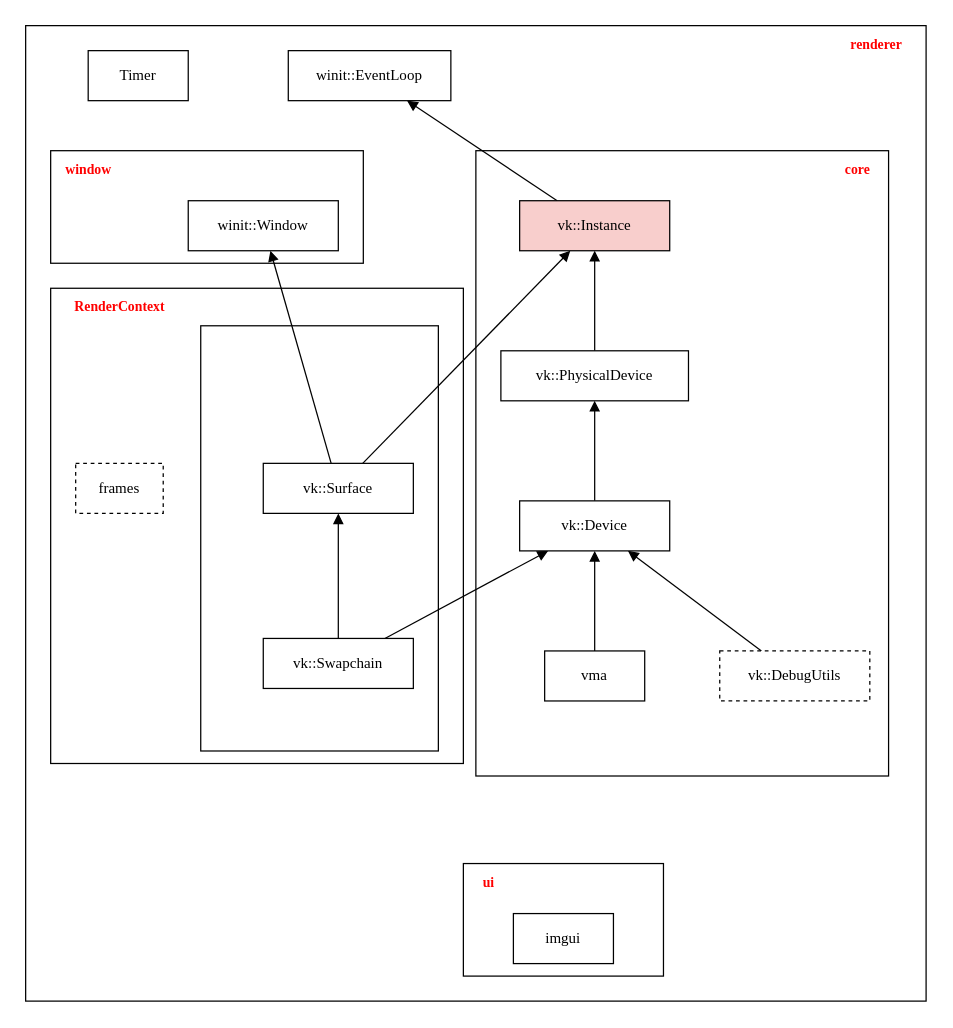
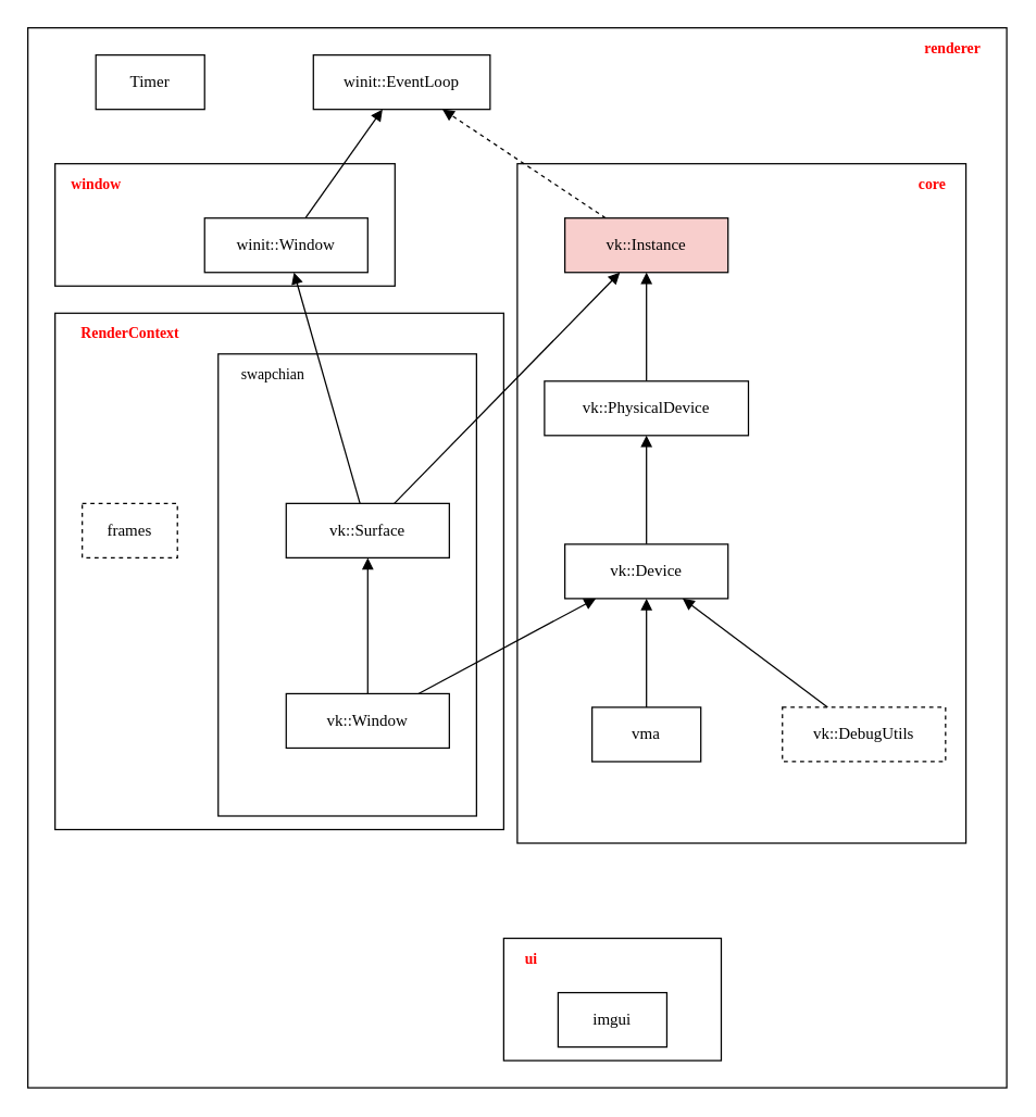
  <mxCell id="0" />
  <mxCell id="1" parent="0" />
  <mxCell id="2" value="" style="rounded=0;whiteSpace=wrap;html=1;fontFamily=Helvetica;fontSize=11;fontColor=default;arcSize=3;" vertex="1" parent="1"><mxGeometry x="20" y="20" width="720" height="780" as="geometry" /></mxCell>
  <mxCell id="3" value="" style="rounded=0;whiteSpace=wrap;html=1;fontFamily=Helvetica;fontSize=11;fontColor=default;" vertex="1" parent="1"><mxGeometry x="40" y="120" width="250" height="90" as="geometry" /></mxCell>
  <mxCell id="4" value="" style="rounded=0;whiteSpace=wrap;html=1;fontFamily=Lucida Console;fontSize=11;fontColor=default;arcSize=5;" vertex="1" parent="1"><mxGeometry x="380" y="120" width="330" height="500" as="geometry" /></mxCell>
  <mxCell id="5" value="" style="rounded=0;whiteSpace=wrap;html=1;fontFamily=Lucida Console;fontSize=11;fontColor=default;" vertex="1" parent="1"><mxGeometry x="370" y="690" width="160" height="90" as="geometry" /></mxCell>
  <mxCell id="6" value="" style="rounded=0;whiteSpace=wrap;html=1;fontFamily=Lucida Console;fontSize=11;fontColor=default;arcSize=4;" vertex="1" parent="1"><mxGeometry x="40" y="230" width="330" height="380" as="geometry" /></mxCell>
  <mxCell id="7" value="" style="rounded=0;whiteSpace=wrap;html=1;fontFamily=Lucida Console;fontSize=11;fontColor=default;" vertex="1" parent="1"><mxGeometry x="160" y="260" width="190" height="340" as="geometry" /></mxCell>
  <mxCell id="8" value="winit::EventLoop" style="rounded=0;whiteSpace=wrap;html=1;fontFamily=Lucida Console;" vertex="1" parent="1"><mxGeometry x="230" y="40" width="130" height="40" as="geometry" /></mxCell>
- <mxCell id="9" style="rounded=0;orthogonalLoop=1;jettySize=auto;html=1;endArrow=block;endFill=1;fontFamily=Lucida Console;" edge="1" parent="1" source="10" target="8"><mxGeometry relative="1" as="geometry" /></mxCell>
+ <mxCell id="9" style="rounded=0;orthogonalLoop=1;jettySize=auto;html=1;endArrow=block;endFill=1;fontFamily=Lucida Console;dashed=1;" edge="1" parent="1" source="10" target="8"><mxGeometry relative="1" as="geometry" /></mxCell>
  <mxCell id="10" value="vk::Instance" style="rounded=0;whiteSpace=wrap;html=1;fontFamily=Lucida Console;fillColor=#f8cecc;" vertex="1" parent="1"><mxGeometry x="415" y="160" width="120" height="40" as="geometry" /></mxCell>
  <mxCell id="11" style="edgeStyle=none;shape=connector;rounded=0;orthogonalLoop=1;jettySize=auto;html=1;labelBackgroundColor=default;strokeColor=default;align=center;verticalAlign=middle;fontFamily=Lucida Console;fontSize=11;fontColor=default;endArrow=block;endFill=1;" edge="1" parent="1" source="12" target="14"><mxGeometry relative="1" as="geometry" /></mxCell>
  <mxCell id="12" value="vk::Device" style="rounded=0;whiteSpace=wrap;html=1;fontFamily=Lucida Console;" vertex="1" parent="1"><mxGeometry x="415" y="400" width="120" height="40" as="geometry" /></mxCell>
  <mxCell id="13" style="edgeStyle=none;shape=connector;rounded=0;orthogonalLoop=1;jettySize=auto;html=1;labelBackgroundColor=default;strokeColor=default;align=center;verticalAlign=middle;fontFamily=Lucida Console;fontSize=11;fontColor=default;endArrow=block;endFill=1;" edge="1" parent="1" source="14" target="10"><mxGeometry relative="1" as="geometry" /></mxCell>
  <mxCell id="14" value="vk::PhysicalDevice" style="rounded=0;whiteSpace=wrap;html=1;fontFamily=Lucida Console;" vertex="1" parent="1"><mxGeometry x="400" y="280" width="150" height="40" as="geometry" /></mxCell>
  <mxCell id="15" style="edgeStyle=none;shape=connector;rounded=0;orthogonalLoop=1;jettySize=auto;html=1;labelBackgroundColor=default;strokeColor=default;align=center;verticalAlign=middle;fontFamily=Lucida Console;fontSize=11;fontColor=default;endArrow=block;endFill=1;" edge="1" parent="1" source="17" target="12"><mxGeometry relative="1" as="geometry" /></mxCell>
  <mxCell id="16" style="edgeStyle=none;shape=connector;rounded=0;orthogonalLoop=1;jettySize=auto;html=1;labelBackgroundColor=default;strokeColor=default;align=center;verticalAlign=middle;fontFamily=Lucida Console;fontSize=11;fontColor=default;endArrow=block;endFill=1;" edge="1" parent="1" source="17" target="20"><mxGeometry relative="1" as="geometry" /></mxCell>
- <mxCell id="17" value="vk::Swapchain" style="rounded=0;whiteSpace=wrap;html=1;fontFamily=Lucida Console;" vertex="1" parent="1"><mxGeometry x="210" y="510" width="120" height="40" as="geometry" /></mxCell>
+ <mxCell id="17" value="vk::Window" style="rounded=0;whiteSpace=wrap;html=1;fontFamily=Lucida Console;" vertex="1" parent="1"><mxGeometry x="210" y="510" width="120" height="40" as="geometry" /></mxCell>
  <mxCell id="18" style="edgeStyle=none;shape=connector;rounded=0;orthogonalLoop=1;jettySize=auto;html=1;labelBackgroundColor=default;strokeColor=default;align=center;verticalAlign=middle;fontFamily=Lucida Console;fontSize=11;fontColor=default;endArrow=block;endFill=1;" edge="1" parent="1" source="20" target="10"><mxGeometry relative="1" as="geometry" /></mxCell>
  <mxCell id="19" style="edgeStyle=none;shape=connector;rounded=0;orthogonalLoop=1;jettySize=auto;html=1;labelBackgroundColor=default;strokeColor=default;align=center;verticalAlign=middle;fontFamily=Lucida Console;fontSize=11;fontColor=default;endArrow=block;endFill=1;" edge="1" parent="1" source="20" target="25"><mxGeometry relative="1" as="geometry" /></mxCell>
  <mxCell id="20" value="vk::Surface" style="rounded=0;whiteSpace=wrap;html=1;fontFamily=Lucida Console;" vertex="1" parent="1"><mxGeometry x="210" y="370" width="120" height="40" as="geometry" /></mxCell>
  <mxCell id="21" style="edgeStyle=none;shape=connector;rounded=0;orthogonalLoop=1;jettySize=auto;html=1;labelBackgroundColor=default;strokeColor=default;align=center;verticalAlign=middle;fontFamily=Lucida Console;fontSize=11;fontColor=default;endArrow=block;endFill=1;" edge="1" parent="1" source="22" target="12"><mxGeometry relative="1" as="geometry" /></mxCell>
  <mxCell id="22" value="vma" style="rounded=0;whiteSpace=wrap;html=1;fontFamily=Lucida Console;" vertex="1" parent="1"><mxGeometry x="435" y="520" width="80" height="40" as="geometry" /></mxCell>
  <mxCell id="23" value="Timer" style="rounded=0;whiteSpace=wrap;html=1;fontFamily=Lucida Console;" vertex="1" parent="1"><mxGeometry x="70" y="40" width="80" height="40" as="geometry" /></mxCell>
+ <mxCell id="24" style="rounded=0;orthogonalLoop=1;jettySize=auto;html=1;endArrow=block;endFill=1;fontFamily=Lucida Console;" edge="1" parent="1" source="25" target="8"><mxGeometry relative="1" as="geometry" /></mxCell>
  <mxCell id="25" value="winit::Window" style="rounded=0;whiteSpace=wrap;html=1;fontFamily=Lucida Console;" vertex="1" parent="1"><mxGeometry x="150" y="160" width="120" height="40" as="geometry" /></mxCell>
  <mxCell id="26" style="edgeStyle=none;shape=connector;rounded=0;orthogonalLoop=1;jettySize=auto;html=1;labelBackgroundColor=default;strokeColor=default;align=center;verticalAlign=middle;fontFamily=Lucida Console;fontSize=11;fontColor=default;endArrow=block;endFill=1;" edge="1" parent="1" source="27" target="12"><mxGeometry relative="1" as="geometry" /></mxCell>
  <mxCell id="27" value="vk::DebugUtils" style="rounded=0;whiteSpace=wrap;html=1;fontFamily=Lucida Console;dashed=1;" vertex="1" parent="1"><mxGeometry x="575" y="520" width="120" height="40" as="geometry" /></mxCell>
+ <mxCell id="28" value="swapchian" style="text;html=1;align=center;verticalAlign=middle;resizable=0;points=[];autosize=1;strokeColor=none;fillColor=none;fontSize=11;fontFamily=Lucida Console;fontColor=default;" vertex="1" parent="1"><mxGeometry x="160" y="260" width="80" height="30" as="geometry" /></mxCell>
  <mxCell id="29" value="RenderContext" style="text;html=1;align=center;verticalAlign=middle;resizable=0;points=[];autosize=1;strokeColor=none;fillColor=none;fontSize=11;fontFamily=Lucida Console;fontColor=#FF0000;fontStyle=1" vertex="1" parent="1"><mxGeometry x="40" y="230" width="110" height="30" as="geometry" /></mxCell>
  <mxCell id="30" value="imgui" style="rounded=0;whiteSpace=wrap;html=1;fontFamily=Lucida Console;" vertex="1" parent="1"><mxGeometry x="410" y="730" width="80" height="40" as="geometry" /></mxCell>
  <mxCell id="31" value="ui" style="text;html=1;align=center;verticalAlign=middle;resizable=0;points=[];autosize=1;strokeColor=none;fillColor=none;fontSize=11;fontFamily=Lucida Console;fontColor=#FF0000;fontStyle=1" vertex="1" parent="1"><mxGeometry x="370" y="690" width="40" height="30" as="geometry" /></mxCell>
  <mxCell id="32" value="core" style="text;html=1;align=center;verticalAlign=middle;resizable=0;points=[];autosize=1;strokeColor=none;fillColor=none;fontSize=11;fontFamily=Lucida Console;fontColor=#FF0000;fontStyle=1" vertex="1" parent="1"><mxGeometry x="660" y="120" width="50" height="30" as="geometry" /></mxCell>
  <mxCell id="33" value="frames" style="rounded=0;whiteSpace=wrap;html=1;fontFamily=Lucida Console;dashed=1;" vertex="1" parent="1"><mxGeometry x="60" y="370" width="70" height="40" as="geometry" /></mxCell>
  <mxCell id="34" value="window" style="text;html=1;align=center;verticalAlign=middle;resizable=0;points=[];autosize=1;strokeColor=none;fillColor=none;fontSize=11;fontFamily=Lucida Console;fontColor=#FF0000;fontStyle=1" vertex="1" parent="1"><mxGeometry x="40" y="120" width="60" height="30" as="geometry" /></mxCell>
  <mxCell id="35" value="renderer" style="text;html=1;align=center;verticalAlign=middle;resizable=0;points=[];autosize=1;strokeColor=none;fillColor=none;fontSize=11;fontFamily=Lucida Console;fontColor=#FF0000;fontStyle=1" vertex="1" parent="1"><mxGeometry x="660" y="20" width="80" height="30" as="geometry" /></mxCell>
